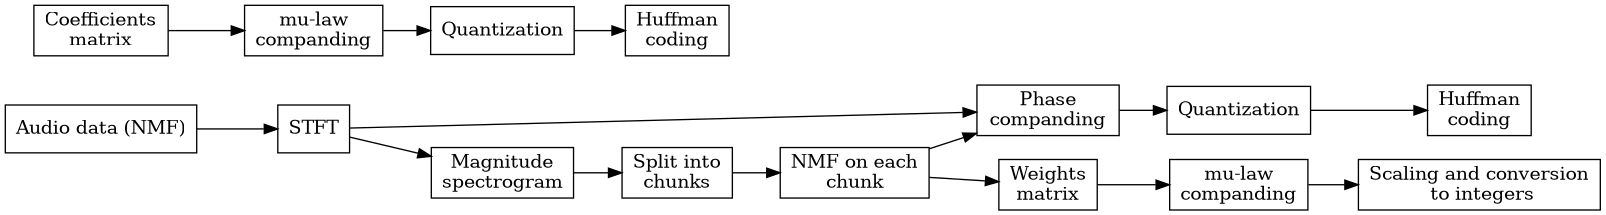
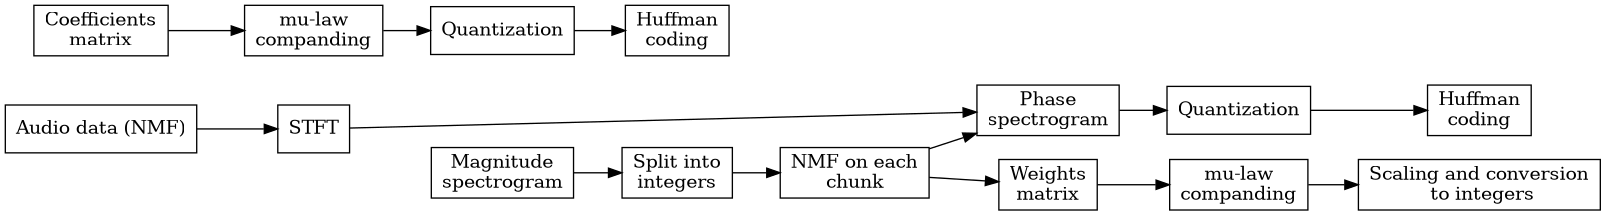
  digraph {
    rankdir=LR
    node [shape=box]
    n1 [label="Audio data (NMF)"]
    n2 [label=STFT]
-   n3 [label="Phase\ncompanding"]
+   n3 [label="Phase\nspectrogram"]
    n4 [label="Magnitude\nspectrogram"]
    n5 [label=Quantization]
-   n6 [label="Split into\nchunks"]
+   n6 [label="Split into\nintegers"]
    n7 [label="Huffman\ncoding"]
    n8 [label="NMF on each\nchunk"]
    n9 [label="Weights\nmatrix"]
    n10 [label="mu-law\ncompanding"]
    n11 [label="Coefficients\nmatrix"]
    n12 [label="mu-law\ncompanding"]
    n13 [label="Scaling and conversion\n to integers"]
    n14 [label=Quantization]
    n15 [label="Huffman\ncoding"]
    n1 -> n2
    n2 -> n3
-   n2 -> n4
    n3 -> n5
    n4 -> n6
    n5 -> n7
    n6 -> n8
    n8 -> n3
    n8 -> n9
    n9 -> n10
    n10 -> n13
    n11 -> n12
    n12 -> n14
    n14 -> n15
  }
